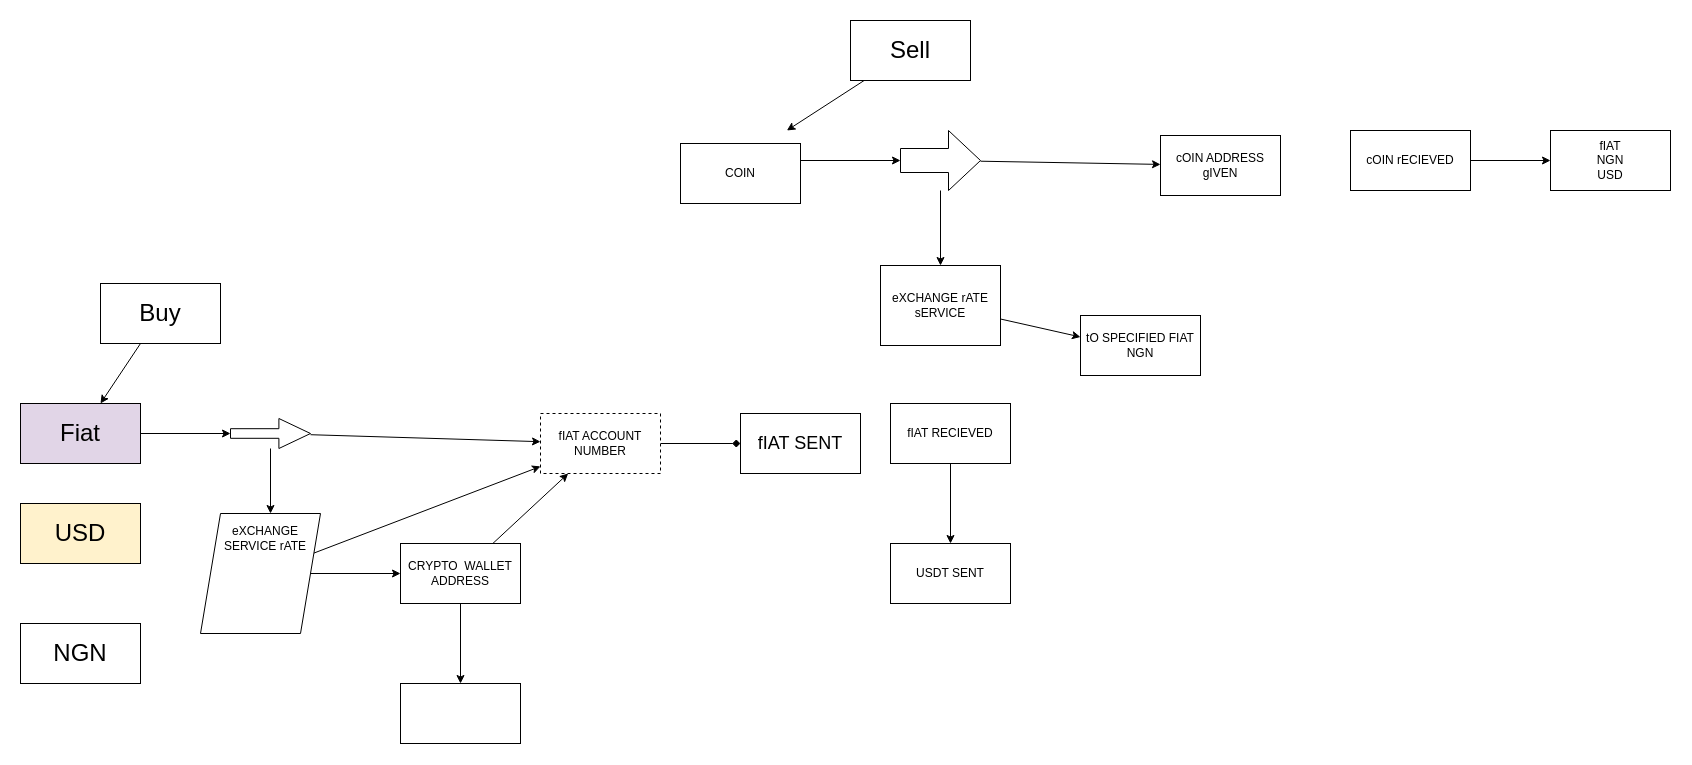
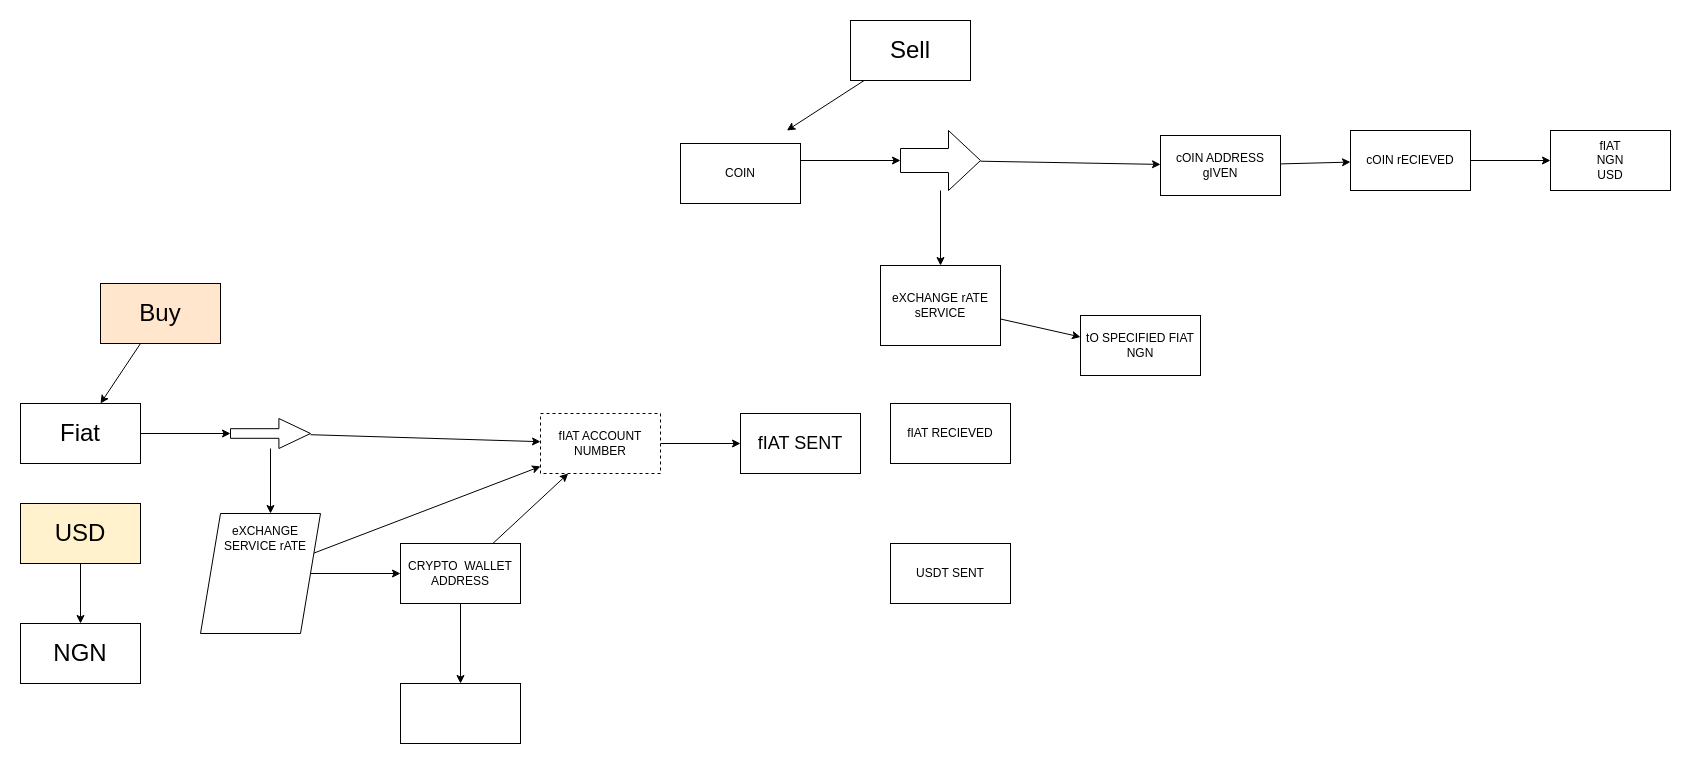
  <mxCell id="0" />
  <mxCell id="1" parent="0" />
  <mxCell id="2" value="" style="edgeStyle=none;html=1;" edge="1" parent="1" source="3"><mxGeometry relative="1" as="geometry"><mxPoint x="786.364" y="130" as="targetPoint" /></mxGeometry></mxCell>
  <mxCell id="3" value="&lt;font style=&quot;font-size: 24px;&quot;&gt;Sell&lt;/font&gt;" style="rounded=0;whiteSpace=wrap;html=1;" vertex="1" parent="1"><mxGeometry x="850" y="20" width="120" height="60" as="geometry" /></mxCell>
  <mxCell id="4" value="" style="edgeStyle=none;html=1;" edge="1" parent="1" source="5" target="7"><mxGeometry relative="1" as="geometry" /></mxCell>
- <mxCell id="5" value="&lt;font style=&quot;font-size: 24px;&quot;&gt;Buy&lt;/font&gt;" style="rounded=0;whiteSpace=wrap;html=1;" vertex="1" parent="1"><mxGeometry x="100" y="283" width="120" height="60" as="geometry" /></mxCell>
+ <mxCell id="5" value="&lt;font style=&quot;font-size: 24px;&quot;&gt;Buy&lt;/font&gt;" style="rounded=0;whiteSpace=wrap;html=1;fillColor=#ffe6cc;" vertex="1" parent="1"><mxGeometry x="100" y="283" width="120" height="60" as="geometry" /></mxCell>
  <mxCell id="6" value="" style="edgeStyle=none;html=1;" edge="1" parent="1" source="7" target="10"><mxGeometry relative="1" as="geometry" /></mxCell>
- <mxCell id="7" value="&lt;font style=&quot;font-size: 24px;&quot;&gt;Fiat&lt;/font&gt;" style="rounded=0;whiteSpace=wrap;html=1;fillColor=#e1d5e7;" vertex="1" parent="1"><mxGeometry x="20" y="403" width="120" height="60" as="geometry" /></mxCell>
- <mxCell id="8" value="" style="edgeStyle=none;html=1;endArrow=diamond;" edge="1" parent="1" source="35" target="14"><mxGeometry relative="1" as="geometry" /></mxCell>
+ <mxCell id="7" value="&lt;font style=&quot;font-size: 24px;&quot;&gt;Fiat&lt;/font&gt;" style="rounded=0;whiteSpace=wrap;html=1;" vertex="1" parent="1"><mxGeometry x="20" y="403" width="120" height="60" as="geometry" /></mxCell>
+ <mxCell id="8" value="" style="edgeStyle=none;html=1;" edge="1" parent="1" source="35" target="14"><mxGeometry relative="1" as="geometry" /></mxCell>
  <mxCell id="9" value="" style="edgeStyle=none;html=1;" edge="1" parent="1" source="10"><mxGeometry relative="1" as="geometry"><mxPoint x="270" y="513" as="targetPoint" /></mxGeometry></mxCell>
  <mxCell id="10" value="" style="shape=singleArrow;whiteSpace=wrap;html=1;arrowWidth=0.32;arrowSize=0.395;rounded=0;" vertex="1" parent="1"><mxGeometry x="230" y="418" width="80" height="30" as="geometry" /></mxCell>
+ <mxCell id="11" value="" style="edgeStyle=none;html=1;" edge="1" parent="1" source="12" target="13"><mxGeometry relative="1" as="geometry" /></mxCell>
  <mxCell id="12" value="&lt;font style=&quot;font-size: 24px;&quot;&gt;USD&lt;/font&gt;" style="rounded=0;whiteSpace=wrap;html=1;fillColor=#fff2cc;" vertex="1" parent="1"><mxGeometry x="20" y="503" width="120" height="60" as="geometry" /></mxCell>
  <mxCell id="13" value="&lt;font style=&quot;font-size: 24px;&quot;&gt;NGN&lt;/font&gt;" style="rounded=0;whiteSpace=wrap;html=1;" vertex="1" parent="1"><mxGeometry x="20" y="623" width="120" height="60" as="geometry" /></mxCell>
  <mxCell id="14" value="&lt;font style=&quot;font-size: 18px;&quot;&gt;fIAT SENT&lt;/font&gt;" style="rounded=0;whiteSpace=wrap;html=1;" vertex="1" parent="1"><mxGeometry x="740" y="413" width="120" height="60" as="geometry" /></mxCell>
  <mxCell id="15" value="" style="edgeStyle=none;html=1;" edge="1" parent="1" source="17" target="35"><mxGeometry relative="1" as="geometry" /></mxCell>
  <mxCell id="16" value="" style="edgeStyle=none;html=1;" edge="1" parent="1" source="17" target="38"><mxGeometry relative="1" as="geometry" /></mxCell>
  <mxCell id="17" value="" style="shape=parallelogram;perimeter=parallelogramPerimeter;whiteSpace=wrap;html=1;fixedSize=1;" vertex="1" parent="1"><mxGeometry x="200" y="513" width="120" height="120" as="geometry" /></mxCell>
  <mxCell id="18" value="eXCHANGE SERVICE rATE" style="text;html=1;align=center;verticalAlign=middle;whiteSpace=wrap;rounded=0;" vertex="1" parent="1"><mxGeometry x="220" y="523" width="90" height="30" as="geometry" /></mxCell>
  <mxCell id="19" value="" style="edgeStyle=none;html=1;" edge="1" parent="1" target="23"><mxGeometry relative="1" as="geometry"><mxPoint x="800" y="160" as="sourcePoint" /></mxGeometry></mxCell>
  <mxCell id="20" value="COIN" style="rounded=0;whiteSpace=wrap;html=1;" vertex="1" parent="1"><mxGeometry x="680" y="143" width="120" height="60" as="geometry" /></mxCell>
  <mxCell id="21" value="" style="edgeStyle=none;html=1;" edge="1" parent="1" source="23" target="25"><mxGeometry relative="1" as="geometry" /></mxCell>
  <mxCell id="22" value="" style="edgeStyle=none;html=1;" edge="1" parent="1" source="23" target="27"><mxGeometry relative="1" as="geometry" /></mxCell>
  <mxCell id="23" value="" style="shape=singleArrow;whiteSpace=wrap;html=1;arrowWidth=0.4;arrowSize=0.4;rounded=0;" vertex="1" parent="1"><mxGeometry x="900" y="130" width="80" height="60" as="geometry" /></mxCell>
+ <mxCell id="24" value="" style="edgeStyle=none;html=1;" edge="1" parent="1" source="25" target="29"><mxGeometry relative="1" as="geometry" /></mxCell>
  <mxCell id="25" value="cOIN ADDRESS&lt;br&gt;gIVEN" style="whiteSpace=wrap;html=1;rounded=0;" vertex="1" parent="1"><mxGeometry x="1160" y="135" width="120" height="60" as="geometry" /></mxCell>
  <mxCell id="26" value="" style="edgeStyle=none;html=1;" edge="1" parent="1" source="27"><mxGeometry relative="1" as="geometry"><mxPoint x="1080" y="336.5" as="targetPoint" /></mxGeometry></mxCell>
  <mxCell id="27" value="eXCHANGE rATE sERVICE" style="whiteSpace=wrap;html=1;rounded=0;" vertex="1" parent="1"><mxGeometry x="880" y="265" width="120" height="80" as="geometry" /></mxCell>
  <mxCell id="28" value="" style="edgeStyle=none;html=1;" edge="1" parent="1" source="29" target="30"><mxGeometry relative="1" as="geometry" /></mxCell>
  <mxCell id="29" value="cOIN rECIEVED" style="whiteSpace=wrap;html=1;rounded=0;" vertex="1" parent="1"><mxGeometry x="1350" y="130" width="120" height="60" as="geometry" /></mxCell>
  <mxCell id="30" value="fIAT&lt;div&gt;NGN&lt;/div&gt;&lt;div&gt;USD&lt;/div&gt;" style="whiteSpace=wrap;html=1;rounded=0;" vertex="1" parent="1"><mxGeometry x="1550" y="130" width="120" height="60" as="geometry" /></mxCell>
  <mxCell id="31" value="tO SPECIFIED FIAT&lt;br&gt;NGN" style="whiteSpace=wrap;html=1;rounded=0;" vertex="1" parent="1"><mxGeometry x="1080" y="315" width="120" height="60" as="geometry" /></mxCell>
- <mxCell id="32" value="" style="edgeStyle=none;html=1;" edge="1" parent="1" source="33" target="39"><mxGeometry relative="1" as="geometry" /></mxCell>
  <mxCell id="33" value="fIAT RECIEVED" style="whiteSpace=wrap;html=1;rounded=0;" vertex="1" parent="1"><mxGeometry x="890" y="403" width="120" height="60" as="geometry" /></mxCell>
  <mxCell id="34" value="" style="edgeStyle=none;html=1;" edge="1" parent="1" source="10" target="35"><mxGeometry relative="1" as="geometry"><mxPoint x="310" y="434" as="sourcePoint" /><mxPoint x="550" y="441" as="targetPoint" /></mxGeometry></mxCell>
  <mxCell id="35" value="fIAT ACCOUNT NUMBER" style="whiteSpace=wrap;html=1;dashed=1;" vertex="1" parent="1"><mxGeometry x="540" y="413" width="120" height="60" as="geometry" /></mxCell>
  <mxCell id="36" value="" style="edgeStyle=none;html=1;" edge="1" parent="1" source="38" target="35"><mxGeometry relative="1" as="geometry" /></mxCell>
  <mxCell id="37" value="" style="edgeStyle=none;html=1;" edge="1" parent="1" source="38" target="40"><mxGeometry relative="1" as="geometry" /></mxCell>
  <mxCell id="38" value="CRYPTO&amp;nbsp; WALLET ADDRESS" style="whiteSpace=wrap;html=1;" vertex="1" parent="1"><mxGeometry x="400" y="543" width="120" height="60" as="geometry" /></mxCell>
  <mxCell id="39" value="USDT SENT" style="whiteSpace=wrap;html=1;rounded=0;" vertex="1" parent="1"><mxGeometry x="890" y="543" width="120" height="60" as="geometry" /></mxCell>
  <mxCell id="40" value="" style="whiteSpace=wrap;html=1;" vertex="1" parent="1"><mxGeometry x="400" y="683" width="120" height="60" as="geometry" /></mxCell>
